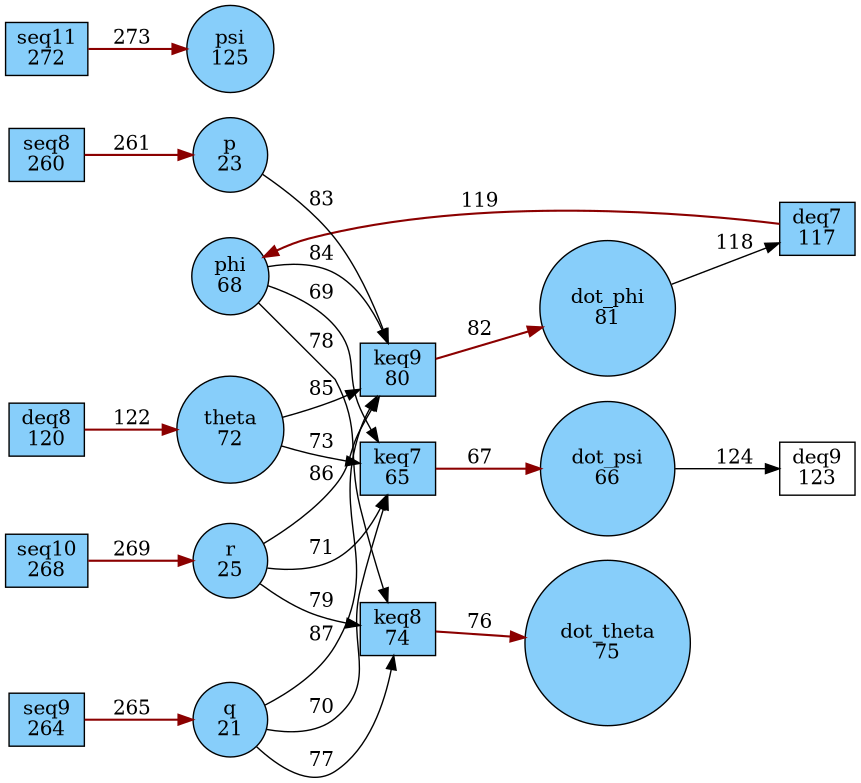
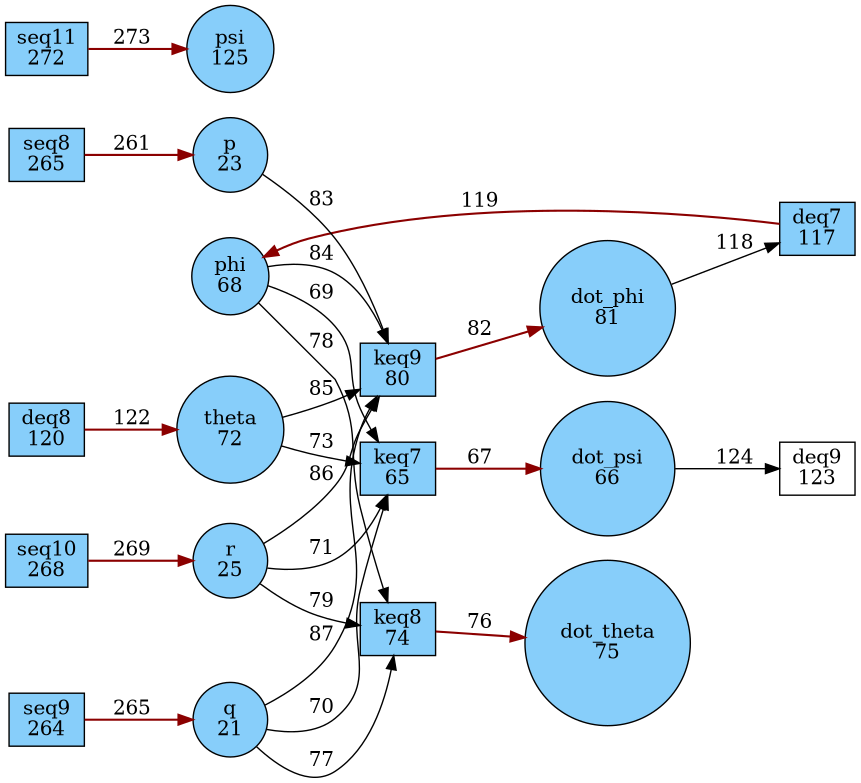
  digraph {
    rankdir=LR
    node [fillcolor=lightskyblue shape=box style=filled]
    edge [penwidth=1]
    n1 [label="keq7\n65"]
    n2 [label="dot_psi\n66" shape=circle]
    n3 [fillcolor=white label="deq9\n123"]
    n4 [label="keq8\n74"]
    n5 [label="dot_theta\n75" shape=circle]
    n6 [label="keq9\n80"]
    n7 [label="dot_phi\n81" shape=circle]
    n8 [label="deq7\n117"]
    n9 [label="phi\n68" shape=circle]
    n10 [label="deq8\n120"]
    n11 [label="theta\n72" shape=circle]
-   n12 [label="seq8\n260"]
+   n12 [label="seq8\n265"]
    n13 [label="p\n23" shape=circle]
    n14 [label="seq9\n264"]
    n15 [label="q\n21" shape=circle]
    n16 [label="seq10\n268"]
    n17 [label="r\n25" shape=circle]
    n18 [label="seq11\n272"]
    n19 [label="psi\n125" shape=circle]
    n1 -> n2 [color=red4 label=67 penwidth=1.5]
    n2 -> n3 [label=124]
    n4 -> n5 [color=red4 label=76 penwidth=1.5]
    n6 -> n7 [color=red4 label=82 penwidth=1.5]
    n7 -> n8 [label=118]
    n8 -> n9 [color=red4 label=119 penwidth=1.5]
    n9 -> n1 [label=69]
    n9 -> n4 [label=78]
    n9 -> n6 [label=84]
    n10 -> n11 [color=red4 label=122 penwidth=1.5]
    n11 -> n1 [label=73]
    n11 -> n6 [label=85]
    n12 -> n13 [color=red4 label=261 penwidth=1.5]
    n13 -> n6 [label=83]
    n14 -> n15 [color=red4 label=265 penwidth=1.5]
    n15 -> n1 [label=70]
    n15 -> n4 [label=77]
    n15 -> n6 [label=87]
    n16 -> n17 [color=red4 label=269 penwidth=1.5]
    n17 -> n1 [label=71]
    n17 -> n4 [label=79]
    n17 -> n6 [label=86]
    n18 -> n19 [color=red4 label=273 penwidth=1.5]
  }
